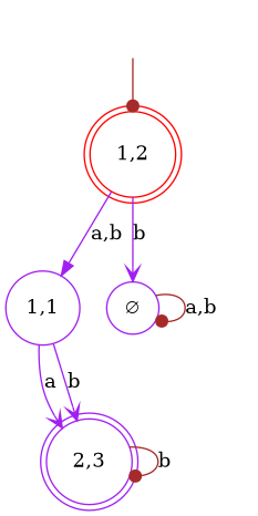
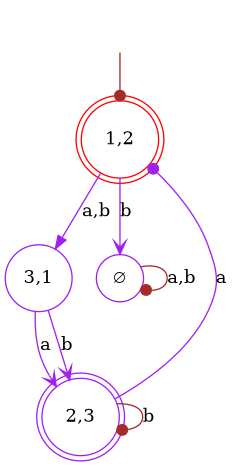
  digraph {
    rankdir=TB
    node [color=purple shape=doublecircle]
    edge [arrowhead=dot color=purple]
    "" [shape=none]
    "1,2" [color=red]
-   "3,1" [shape=circle label="1,1"]
+   "3,1" [shape=circle]
    "∅" [shape=circle]
    "2,3"
    "" -> "1,2" [color=brown]
    "1,2" -> "3,1" [arrowhead=normal label="a,b"]
    "1,2" -> "∅" [arrowhead=vee label=b]
    "3,1" -> "2,3" [arrowhead=vee label=a]
    "3,1" -> "2,3" [arrowhead=vee label=b]
    "∅" -> "∅" [color=brown label="a,b"]
+   "2,3" -> "1,2" [label=a]
    "2,3" -> "2,3" [color=brown label=b]
  }
